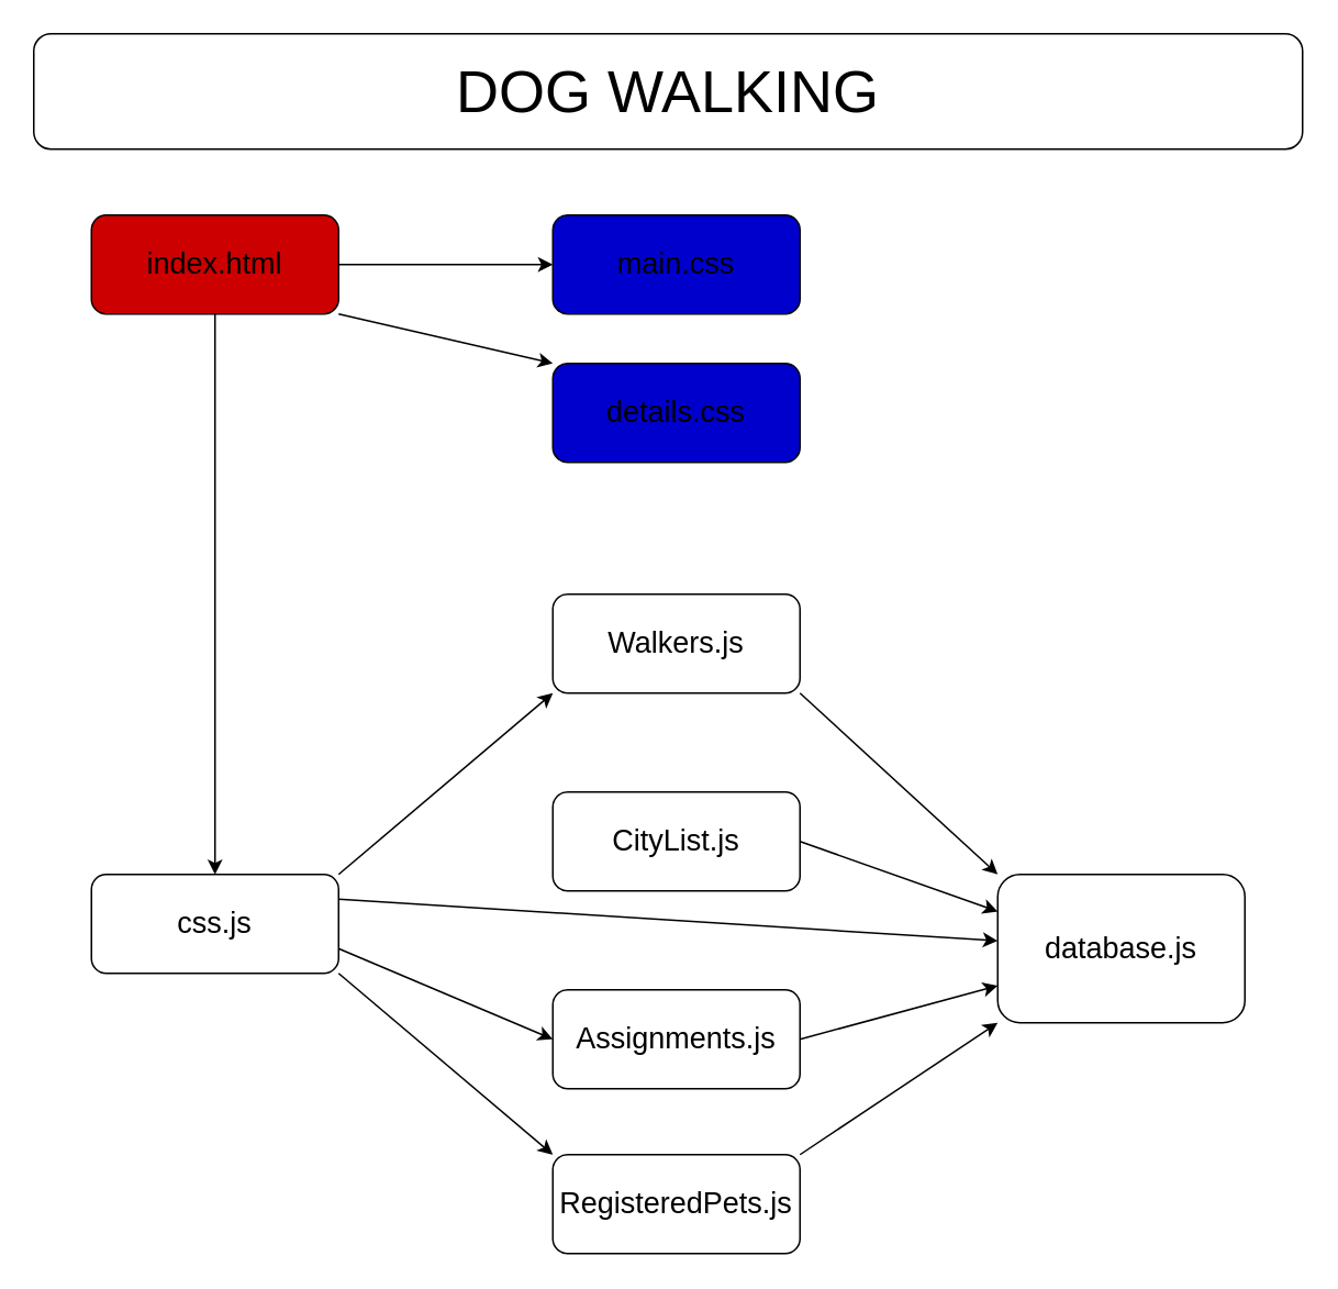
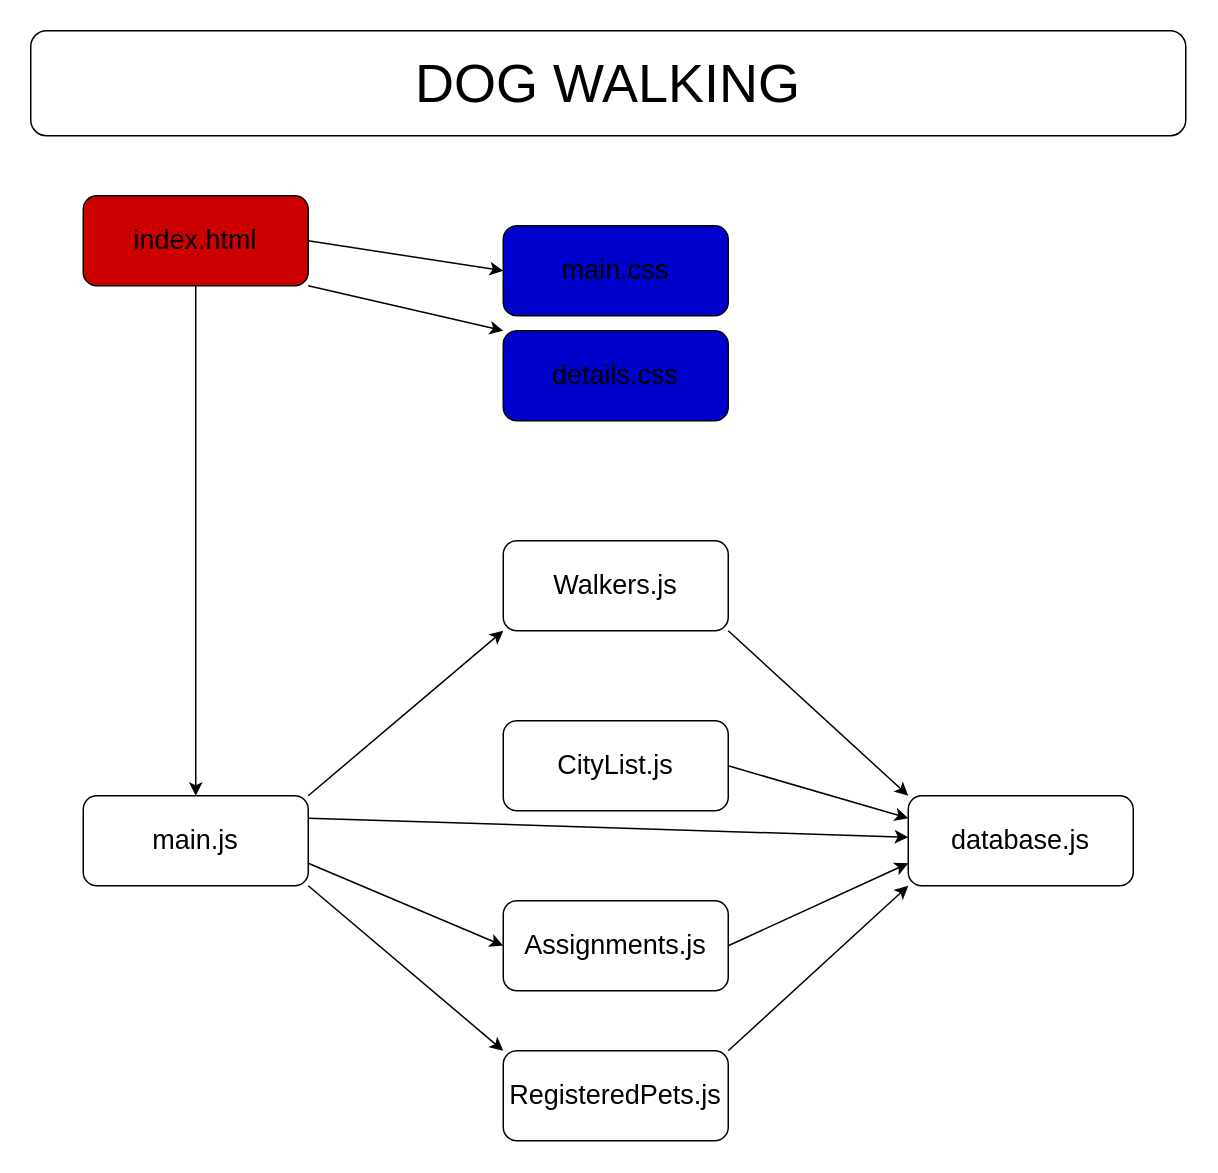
  <mxCell id="0" />
  <mxCell id="1" parent="0" />
  <mxCell id="2" value="&lt;font style=&quot;font-size: 36px;&quot;&gt;DOG WALKING&lt;/font&gt;" style="rounded=1;whiteSpace=wrap;html=1;" vertex="1" parent="1"><mxGeometry x="20" y="20" width="770" height="70" as="geometry" /></mxCell>
- <mxCell id="3" value="css.js" style="rounded=1;whiteSpace=wrap;html=1;fontSize=18;" vertex="1" parent="1"><mxGeometry x="55" y="530" width="150" height="60" as="geometry" /></mxCell>
+ <mxCell id="3" value="main.js" style="rounded=1;whiteSpace=wrap;html=1;fontSize=18;" vertex="1" parent="1"><mxGeometry x="55" y="530" width="150" height="60" as="geometry" /></mxCell>
  <mxCell id="4" value="Walkers.js" style="rounded=1;whiteSpace=wrap;html=1;fontSize=18;" vertex="1" parent="1"><mxGeometry x="335" y="360" width="150" height="60" as="geometry" /></mxCell>
  <mxCell id="5" value="CityList.js" style="rounded=1;whiteSpace=wrap;html=1;fontSize=18;" vertex="1" parent="1"><mxGeometry x="335" y="480" width="150" height="60" as="geometry" /></mxCell>
  <mxCell id="6" value="RegisteredPets.js" style="rounded=1;whiteSpace=wrap;html=1;fontSize=18;" vertex="1" parent="1"><mxGeometry x="335" y="700" width="150" height="60" as="geometry" /></mxCell>
  <mxCell id="7" value="Assignments.js" style="rounded=1;whiteSpace=wrap;html=1;fontSize=18;" vertex="1" parent="1"><mxGeometry x="335" y="600" width="150" height="60" as="geometry" /></mxCell>
- <mxCell id="8" value="database.js" style="rounded=1;whiteSpace=wrap;html=1;fontSize=18;" vertex="1" parent="1"><mxGeometry x="605" y="530" width="150" height="90" as="geometry" /></mxCell>
+ <mxCell id="8" value="database.js" style="rounded=1;whiteSpace=wrap;html=1;fontSize=18;" vertex="1" parent="1"><mxGeometry x="605" y="530" width="150" height="60" as="geometry" /></mxCell>
  <mxCell id="9" value="index.html" style="rounded=1;whiteSpace=wrap;html=1;fontSize=18;fillColor=#CC0000;" vertex="1" parent="1"><mxGeometry x="55" y="130" width="150" height="60" as="geometry" /></mxCell>
  <mxCell id="10" value="details.css" style="rounded=1;whiteSpace=wrap;html=1;fontSize=18;fillColor=#0000CC;" vertex="1" parent="1"><mxGeometry x="335" y="220" width="150" height="60" as="geometry" /></mxCell>
- <mxCell id="11" value="main.css" style="rounded=1;whiteSpace=wrap;html=1;fontSize=18;fillColor=#0000CC;" vertex="1" parent="1"><mxGeometry x="335" y="130" width="150" height="60" as="geometry" /></mxCell>
+ <mxCell id="11" value="main.css" style="rounded=1;whiteSpace=wrap;html=1;fontSize=18;fillColor=#0000CC;" vertex="1" parent="1"><mxGeometry x="335" y="150" width="150" height="60" as="geometry" /></mxCell>
  <mxCell id="12" value="" style="endArrow=classic;html=1;fontSize=18;entryX=0;entryY=1;entryDx=0;entryDy=0;exitX=1;exitY=0;exitDx=0;exitDy=0;" edge="1" parent="1" source="3" target="4"><mxGeometry width="50" height="50" relative="1" as="geometry"><mxPoint x="455" y="580" as="sourcePoint" /><mxPoint x="505" y="530" as="targetPoint" /></mxGeometry></mxCell>
  <mxCell id="13" value="" style="endArrow=classic;html=1;fontSize=18;exitX=1;exitY=0.25;exitDx=0;exitDy=0;" edge="1" parent="1" source="3" target="8"><mxGeometry width="50" height="50" relative="1" as="geometry"><mxPoint x="455" y="580" as="sourcePoint" /><mxPoint x="315" y="510" as="targetPoint" /></mxGeometry></mxCell>
  <mxCell id="14" value="" style="endArrow=classic;html=1;fontSize=18;entryX=0;entryY=0.25;entryDx=0;entryDy=0;exitX=1;exitY=0.5;exitDx=0;exitDy=0;" edge="1" parent="1" source="5" target="8"><mxGeometry width="50" height="50" relative="1" as="geometry"><mxPoint x="435" y="610" as="sourcePoint" /><mxPoint x="485" y="560" as="targetPoint" /></mxGeometry></mxCell>
  <mxCell id="15" value="" style="endArrow=classic;html=1;fontSize=18;entryX=0;entryY=0;entryDx=0;entryDy=0;exitX=1;exitY=1;exitDx=0;exitDy=0;" edge="1" parent="1" source="4" target="8"><mxGeometry width="50" height="50" relative="1" as="geometry"><mxPoint x="435" y="610" as="sourcePoint" /><mxPoint x="485" y="560" as="targetPoint" /></mxGeometry></mxCell>
  <mxCell id="16" value="" style="endArrow=classic;html=1;fontSize=18;entryX=0;entryY=0.5;entryDx=0;entryDy=0;exitX=1;exitY=0.75;exitDx=0;exitDy=0;" edge="1" parent="1" source="3" target="7"><mxGeometry width="50" height="50" relative="1" as="geometry"><mxPoint x="435" y="610" as="sourcePoint" /><mxPoint x="485" y="560" as="targetPoint" /></mxGeometry></mxCell>
  <mxCell id="17" value="" style="endArrow=classic;html=1;fontSize=18;entryX=0;entryY=0;entryDx=0;entryDy=0;exitX=1;exitY=1;exitDx=0;exitDy=0;" edge="1" parent="1" source="3" target="6"><mxGeometry width="50" height="50" relative="1" as="geometry"><mxPoint x="205" y="750" as="sourcePoint" /><mxPoint x="255" y="700" as="targetPoint" /></mxGeometry></mxCell>
  <mxCell id="18" value="" style="endArrow=classic;html=1;fontSize=18;entryX=0;entryY=1;entryDx=0;entryDy=0;exitX=1;exitY=0;exitDx=0;exitDy=0;" edge="1" parent="1" source="6" target="8"><mxGeometry width="50" height="50" relative="1" as="geometry"><mxPoint x="435" y="610" as="sourcePoint" /><mxPoint x="485" y="560" as="targetPoint" /></mxGeometry></mxCell>
  <mxCell id="19" value="" style="endArrow=classic;html=1;fontSize=18;entryX=0;entryY=0.75;entryDx=0;entryDy=0;exitX=1;exitY=0.5;exitDx=0;exitDy=0;" edge="1" parent="1" source="7" target="8"><mxGeometry width="50" height="50" relative="1" as="geometry"><mxPoint x="435" y="610" as="sourcePoint" /><mxPoint x="485" y="560" as="targetPoint" /></mxGeometry></mxCell>
  <mxCell id="20" value="" style="endArrow=classic;html=1;fontSize=18;entryX=0.5;entryY=0;entryDx=0;entryDy=0;exitX=0.5;exitY=1;exitDx=0;exitDy=0;" edge="1" parent="1" source="9" target="3"><mxGeometry width="50" height="50" relative="1" as="geometry"><mxPoint x="410" y="610" as="sourcePoint" /><mxPoint x="460" y="560" as="targetPoint" /></mxGeometry></mxCell>
  <mxCell id="21" value="" style="endArrow=classic;html=1;fontSize=18;entryX=0;entryY=0.5;entryDx=0;entryDy=0;exitX=1;exitY=0.5;exitDx=0;exitDy=0;" edge="1" parent="1" source="9" target="11"><mxGeometry width="50" height="50" relative="1" as="geometry"><mxPoint x="410" y="610" as="sourcePoint" /><mxPoint x="460" y="560" as="targetPoint" /></mxGeometry></mxCell>
  <mxCell id="22" value="" style="endArrow=classic;html=1;fontSize=18;exitX=1;exitY=1;exitDx=0;exitDy=0;entryX=0;entryY=0;entryDx=0;entryDy=0;" edge="1" parent="1" source="9" target="10"><mxGeometry width="50" height="50" relative="1" as="geometry"><mxPoint x="410" y="610" as="sourcePoint" /><mxPoint x="300" y="230" as="targetPoint" /></mxGeometry></mxCell>
